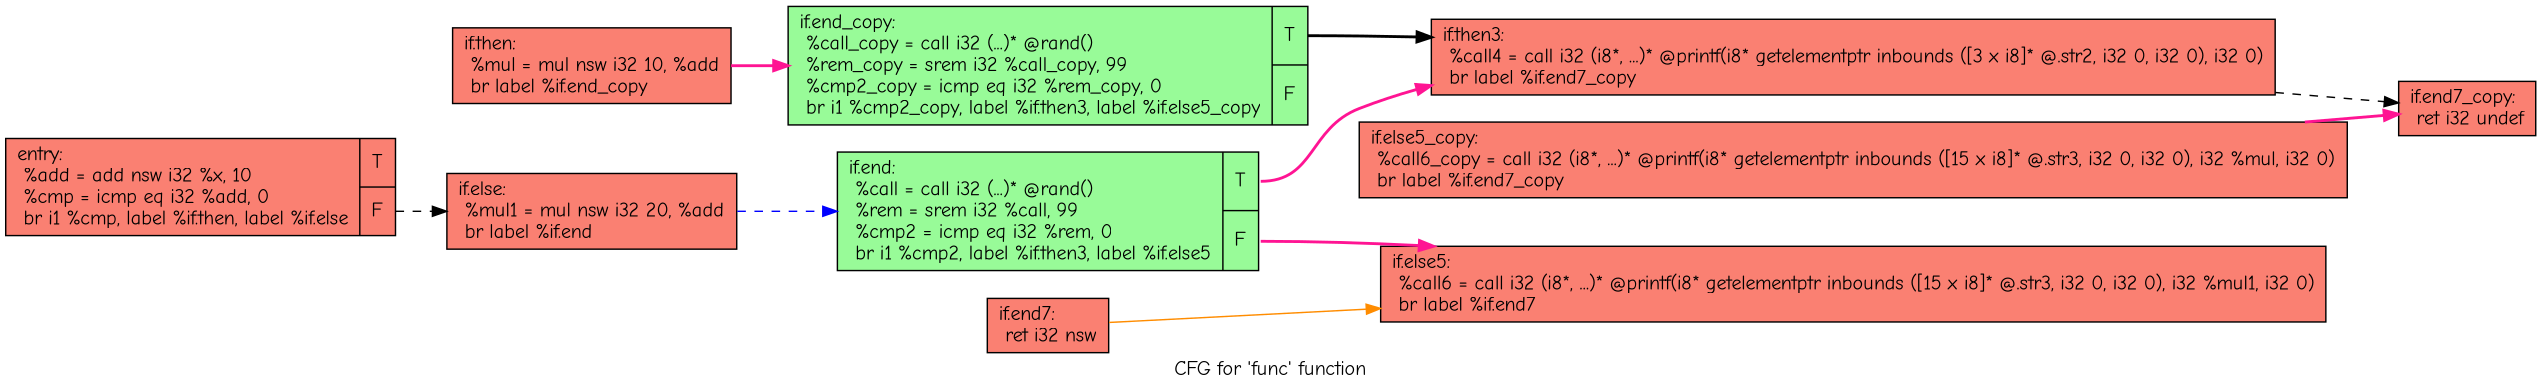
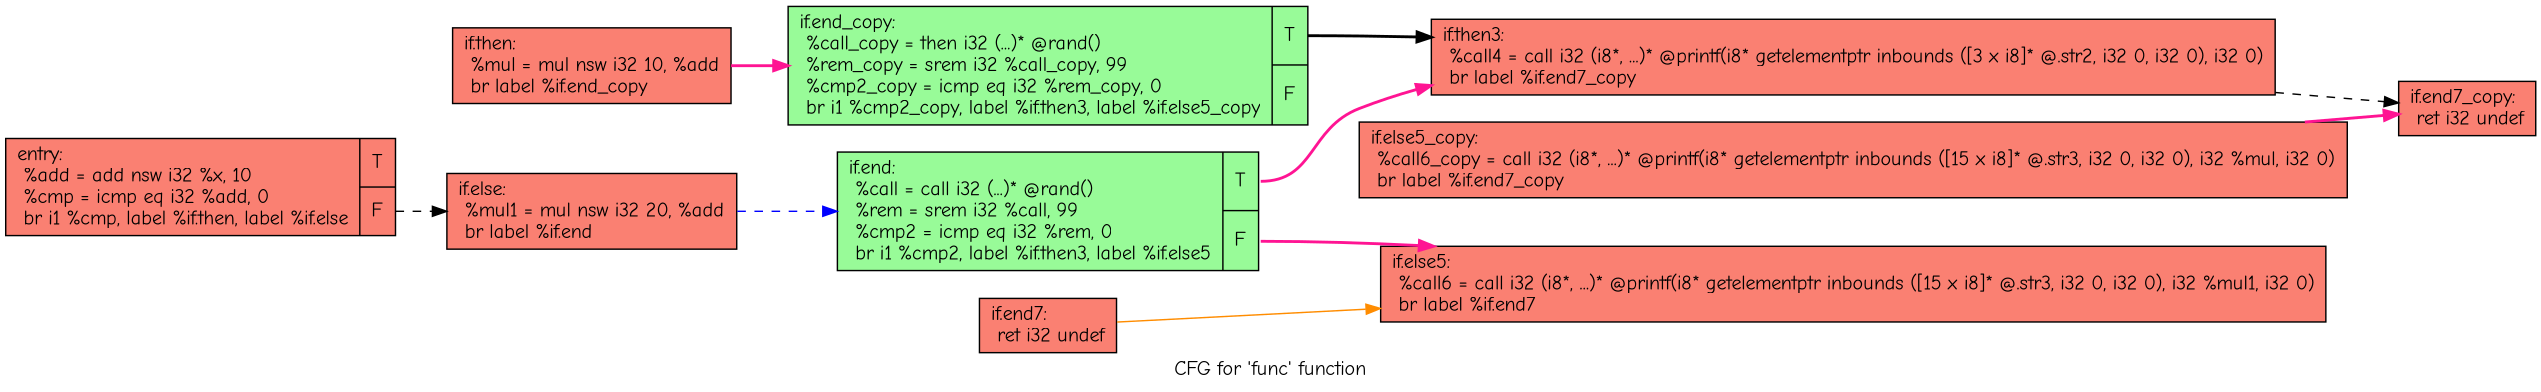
  digraph {
    fontname="Comic Neue"
    label="CFG for 'func' function"
    rankdir=LR
    node [fillcolor=salmon fontname="Comic Neue" shape=record style=filled]
    edge [color=deeppink fontname="Comic Neue" style=bold]
    n1 [label="{entry:\l  %add = add nsw i32 %x, 10\l  %cmp = icmp eq i32 %add, 0\l  br i1 %cmp, label %if.then, label %if.else\l|{<s0>T|<s1>F}}"]
    n2 [label="{if.else:                                          \l  %mul1 = mul nsw i32 20, %add\l  br label %if.end\l}"]
    n3 [label="{if.then:                                          \l  %mul = mul nsw i32 10, %add\l  br label %if.end_copy\l}"]
-   n4 [fillcolor=palegreen label="{if.end_copy:                                      \l  %call_copy = call i32 (...)* @rand()\l  %rem_copy = srem i32 %call_copy, 99\l  %cmp2_copy = icmp eq i32 %rem_copy, 0\l  br i1 %cmp2_copy, label %if.then3, label %if.else5_copy\l|{<s0>T|<s1>F}}"]
+   n4 [fillcolor=palegreen label="{if.end_copy:                                      \l  %call_copy = then i32 (...)* @rand()\l  %rem_copy = srem i32 %call_copy, 99\l  %cmp2_copy = icmp eq i32 %rem_copy, 0\l  br i1 %cmp2_copy, label %if.then3, label %if.else5_copy\l|{<s0>T|<s1>F}}"]
    n5 [fillcolor=palegreen label="{if.end:                                           \l  %call = call i32 (...)* @rand()\l  %rem = srem i32 %call, 99\l  %cmp2 = icmp eq i32 %rem, 0\l  br i1 %cmp2, label %if.then3, label %if.else5\l|{<s0>T|<s1>F}}"]
    n6 [label="{if.then3:                                         \l  %call4 = call i32 (i8*, ...)* @printf(i8* getelementptr inbounds ([3 x i8]* @.str2, i32 0, i32 0), i32 0)\l  br label %if.end7_copy\l}"]
    n7 [label="{if.else5:                                         \l  %call6 = call i32 (i8*, ...)* @printf(i8* getelementptr inbounds ([15 x i8]* @.str3, i32 0, i32 0), i32 %mul1, i32 0)\l  br label %if.end7\l}"]
    n8 [label="{if.end7_copy:                                     \l  ret i32 undef\l}"]
    n9 [label="{if.else5_copy:                                    \l  %call6_copy = call i32 (i8*, ...)* @printf(i8* getelementptr inbounds ([15 x i8]* @.str3, i32 0, i32 0), i32 %mul, i32 0)\l  br label %if.end7_copy\l}"]
-   n10 [label="{if.end7:                                          \l  ret i32 nsw\l}"]
+   n10 [label="{if.end7:                                          \l  ret i32 undef\l}"]
    n1 -> n2 [color=black style=dashed tailport=s1]
    n2 -> n5 [color=blue style=dashed]
    n3 -> n4
    n4 -> n6 [color=black tailport=s0]
    n5 -> n6 [tailport=s0]
    n5 -> n7 [tailport=s1]
    n6 -> n8 [color=black style=dashed]
    n9 -> n8
    n10 -> n7 [color=darkorange style=solid]
  }
